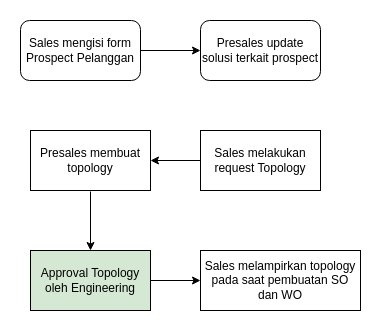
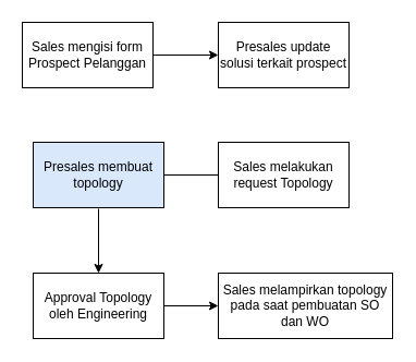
  <mxCell id="0" />
  <mxCell id="1" parent="0" />
- <mxCell id="2" value="Sales mengisi form Prospect Pelanggan" style="whiteSpace=wrap;html=1;rounded=1;" vertex="1" parent="1"><mxGeometry x="20" y="20" width="120" height="60" as="geometry" /></mxCell>
- <mxCell id="3" value="Presales update solusi terkait prospect" style="whiteSpace=wrap;html=1;rounded=1;" vertex="1" parent="1"><mxGeometry x="200" y="20" width="120" height="60" as="geometry" /></mxCell>
+ <mxCell id="2" value="Sales mengisi form Prospect Pelanggan" style="rounded=0;whiteSpace=wrap;html=1;" vertex="1" parent="1"><mxGeometry x="20" y="20" width="120" height="60" as="geometry" /></mxCell>
+ <mxCell id="3" value="Presales update solusi terkait prospect" style="rounded=0;whiteSpace=wrap;html=1;" vertex="1" parent="1"><mxGeometry x="200" y="20" width="120" height="60" as="geometry" /></mxCell>
  <mxCell id="4" value="Sales melakukan request Topology" style="rounded=0;whiteSpace=wrap;html=1;" vertex="1" parent="1"><mxGeometry x="200" y="130" width="120" height="60" as="geometry" /></mxCell>
- <mxCell id="5" value="Presales membuat topology" style="rounded=0;whiteSpace=wrap;html=1;" vertex="1" parent="1"><mxGeometry x="30" y="130" width="120" height="60" as="geometry" /></mxCell>
- <mxCell id="6" value="Approval Topology oleh Engineering" style="rounded=0;whiteSpace=wrap;html=1;fillColor=#d5e8d4;" vertex="1" parent="1"><mxGeometry x="30" y="250" width="120" height="60" as="geometry" /></mxCell>
+ <mxCell id="5" value="Presales membuat topology" style="rounded=0;whiteSpace=wrap;html=1;fillColor=#dae8fc;" vertex="1" parent="1"><mxGeometry x="30" y="130" width="120" height="60" as="geometry" /></mxCell>
+ <mxCell id="6" value="Approval Topology oleh Engineering" style="rounded=0;whiteSpace=wrap;html=1;" vertex="1" parent="1"><mxGeometry x="30" y="250" width="120" height="60" as="geometry" /></mxCell>
  <mxCell id="7" value="Sales melampirkan topology pada saat pembuatan SO dan WO" style="rounded=0;whiteSpace=wrap;html=1;" vertex="1" parent="1"><mxGeometry x="200" y="250" width="160" height="60" as="geometry" /></mxCell>
  <mxCell id="8" value="" style="endArrow=classic;html=1;exitX=1;exitY=0.5;exitDx=0;exitDy=0;entryX=0;entryY=0.5;entryDx=0;entryDy=0;" edge="1" parent="1" source="2" target="3"><mxGeometry width="50" height="50" relative="1" as="geometry"><mxPoint x="129.289" y="100" as="sourcePoint" /><mxPoint x="140" y="50" as="targetPoint" /></mxGeometry></mxCell>
- <mxCell id="9" value="" style="endArrow=classic;html=1;exitX=0;exitY=0.5;exitDx=0;exitDy=0;entryX=1;entryY=0.5;entryDx=0;entryDy=0;" edge="1" parent="1" source="4" target="5"><mxGeometry width="50" height="50" relative="1" as="geometry"><mxPoint x="150" y="190" as="sourcePoint" /><mxPoint x="200" y="140" as="targetPoint" /></mxGeometry></mxCell>
+ <mxCell id="9" value="" style="endArrow=none;html=1;exitX=0;exitY=0.5;exitDx=0;exitDy=0;entryX=1;entryY=0.5;entryDx=0;entryDy=0;" edge="1" parent="1" source="4" target="5"><mxGeometry width="50" height="50" relative="1" as="geometry"><mxPoint x="150" y="190" as="sourcePoint" /><mxPoint x="200" y="140" as="targetPoint" /></mxGeometry></mxCell>
  <mxCell id="10" value="" style="endArrow=classic;html=1;entryX=0.5;entryY=0;entryDx=0;entryDy=0;" edge="1" parent="1" target="6"><mxGeometry width="50" height="50" relative="1" as="geometry"><mxPoint x="90" y="191" as="sourcePoint" /><mxPoint x="110" y="200" as="targetPoint" /></mxGeometry></mxCell>
  <mxCell id="11" value="" style="endArrow=classic;html=1;exitX=1;exitY=0.5;exitDx=0;exitDy=0;" edge="1" parent="1" source="6" target="7"><mxGeometry width="50" height="50" relative="1" as="geometry"><mxPoint x="220" y="250" as="sourcePoint" /><mxPoint x="270" y="200" as="targetPoint" /></mxGeometry></mxCell>
